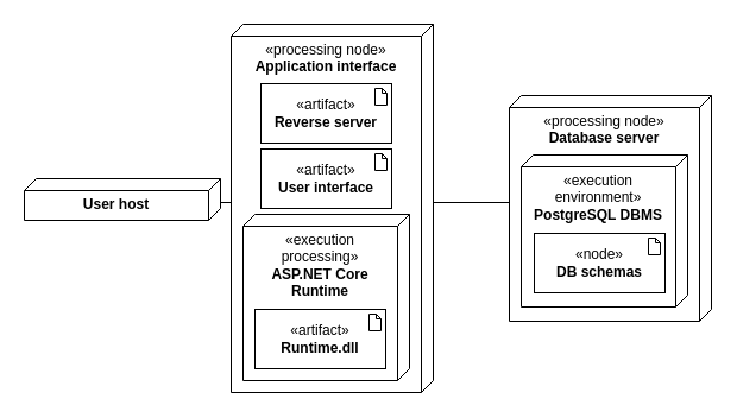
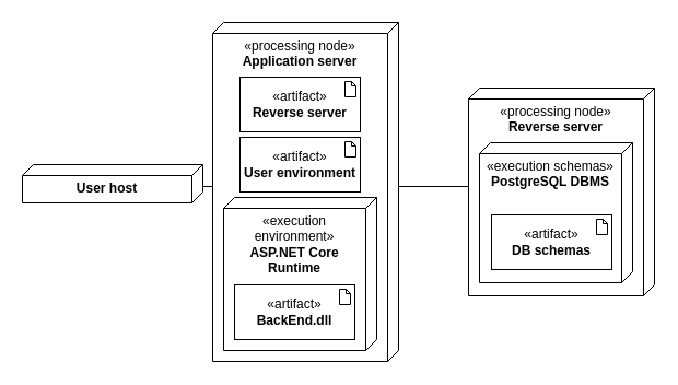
  <mxCell id="0" />
  <mxCell id="1" parent="0" />
  <mxCell id="2" value="&lt;b&gt;User host&lt;/b&gt;" style="verticalAlign=middle;align=center;spacingTop=8;spacingLeft=2;spacingRight=12;shape=cube;size=10;direction=south;fontStyle=0;html=1;whiteSpace=wrap;horizontal=1;" vertex="1" parent="1"><mxGeometry x="20" y="150" width="165" height="35" as="geometry" /></mxCell>
- <mxCell id="3" value="&lt;div&gt;«processing node»&lt;b&gt;&lt;br&gt;&lt;/b&gt;&lt;/div&gt;&lt;b&gt;Application interface&lt;/b&gt;" style="verticalAlign=top;align=center;spacingTop=8;spacingLeft=2;spacingRight=12;shape=cube;size=10;direction=south;fontStyle=0;html=1;whiteSpace=wrap;horizontal=1;" vertex="1" parent="1"><mxGeometry x="194" y="20" width="170" height="310" as="geometry" /></mxCell>
+ <mxCell id="3" value="&lt;div&gt;«processing node»&lt;b&gt;&lt;br&gt;&lt;/b&gt;&lt;/div&gt;&lt;b&gt;Application server&lt;/b&gt;" style="verticalAlign=top;align=center;spacingTop=8;spacingLeft=2;spacingRight=12;shape=cube;size=10;direction=south;fontStyle=0;html=1;whiteSpace=wrap;horizontal=1;" vertex="1" parent="1"><mxGeometry x="194" y="20" width="170" height="310" as="geometry" /></mxCell>
  <mxCell id="4" value="&lt;div&gt;«artifact»&lt;b&gt;&lt;br&gt;&lt;/b&gt;&lt;/div&gt;&lt;b&gt;Reverse server&lt;/b&gt;" style="html=1;whiteSpace=wrap;" vertex="1" parent="1"><mxGeometry x="219" y="70" width="110" height="50" as="geometry" /></mxCell>
  <mxCell id="5" value="" style="shape=note2;boundedLbl=1;whiteSpace=wrap;html=1;size=4;verticalAlign=top;align=center;" vertex="1" parent="1"><mxGeometry x="315" y="74" width="10" height="14" as="geometry" /></mxCell>
- <mxCell id="6" value="&lt;div&gt;«artifact»&lt;b&gt;&lt;br&gt;&lt;/b&gt;&lt;/div&gt;&lt;b&gt;User interface&lt;/b&gt;" style="html=1;whiteSpace=wrap;" vertex="1" parent="1"><mxGeometry x="219" y="125" width="110" height="50" as="geometry" /></mxCell>
+ <mxCell id="6" value="&lt;div&gt;«artifact»&lt;b&gt;&lt;br&gt;&lt;/b&gt;&lt;/div&gt;&lt;b&gt;User environment&lt;/b&gt;" style="html=1;whiteSpace=wrap;" vertex="1" parent="1"><mxGeometry x="219" y="125" width="110" height="50" as="geometry" /></mxCell>
  <mxCell id="7" value="" style="shape=note2;boundedLbl=1;whiteSpace=wrap;html=1;size=4;verticalAlign=top;align=center;" vertex="1" parent="1"><mxGeometry x="315" y="129" width="10" height="14" as="geometry" /></mxCell>
- <mxCell id="8" value="&lt;div&gt;«execution processing»&lt;b&gt;&lt;br&gt;&lt;/b&gt;&lt;/div&gt;&lt;b&gt;ASP.NET Core Runtime&lt;/b&gt;" style="verticalAlign=top;align=center;spacingTop=8;spacingLeft=2;spacingRight=12;shape=cube;size=10;direction=south;fontStyle=0;html=1;whiteSpace=wrap;horizontal=1;" vertex="1" parent="1"><mxGeometry x="204" y="180" width="140" height="140" as="geometry" /></mxCell>
- <mxCell id="9" value="&lt;div&gt;«artifact»&lt;b&gt;&lt;br&gt;&lt;/b&gt;&lt;/div&gt;&lt;b&gt;Runtime.dll&lt;/b&gt;" style="html=1;whiteSpace=wrap;" vertex="1" parent="1"><mxGeometry x="214" y="260" width="110" height="50" as="geometry" /></mxCell>
+ <mxCell id="8" value="&lt;div&gt;«execution environment»&lt;b&gt;&lt;br&gt;&lt;/b&gt;&lt;/div&gt;&lt;b&gt;ASP.NET Core Runtime&lt;/b&gt;" style="verticalAlign=top;align=center;spacingTop=8;spacingLeft=2;spacingRight=12;shape=cube;size=10;direction=south;fontStyle=0;html=1;whiteSpace=wrap;horizontal=1;" vertex="1" parent="1"><mxGeometry x="204" y="180" width="140" height="140" as="geometry" /></mxCell>
+ <mxCell id="9" value="&lt;div&gt;«artifact»&lt;b&gt;&lt;br&gt;&lt;/b&gt;&lt;/div&gt;&lt;b&gt;BackEnd.dll&lt;/b&gt;" style="html=1;whiteSpace=wrap;" vertex="1" parent="1"><mxGeometry x="214" y="260" width="110" height="50" as="geometry" /></mxCell>
  <mxCell id="10" value="" style="shape=note2;boundedLbl=1;whiteSpace=wrap;html=1;size=4;verticalAlign=top;align=center;" vertex="1" parent="1"><mxGeometry x="310" y="264" width="10" height="14" as="geometry" /></mxCell>
- <mxCell id="11" value="&lt;div&gt;«processing node»&lt;b&gt;&lt;br&gt;&lt;/b&gt;&lt;/div&gt;&lt;b&gt;Database server&lt;/b&gt;" style="verticalAlign=top;align=center;spacingTop=8;spacingLeft=2;spacingRight=12;shape=cube;size=10;direction=south;fontStyle=0;html=1;whiteSpace=wrap;horizontal=1;" vertex="1" parent="1"><mxGeometry x="428" y="80" width="170" height="190" as="geometry" /></mxCell>
- <mxCell id="12" value="&lt;div&gt;«execution environment»&lt;b&gt;&lt;br&gt;&lt;/b&gt;&lt;/div&gt;&lt;b&gt;PostgreSQL DBMS&lt;/b&gt;" style="verticalAlign=top;align=center;spacingTop=8;spacingLeft=2;spacingRight=12;shape=cube;size=10;direction=south;fontStyle=0;html=1;whiteSpace=wrap;horizontal=1;" vertex="1" parent="1"><mxGeometry x="438" y="130" width="140" height="128" as="geometry" /></mxCell>
- <mxCell id="13" value="&lt;div&gt;«node»&lt;b&gt;&lt;br&gt;&lt;/b&gt;&lt;/div&gt;&lt;b&gt;DB schemas&lt;/b&gt;" style="html=1;whiteSpace=wrap;" vertex="1" parent="1"><mxGeometry x="449" y="196" width="110" height="50" as="geometry" /></mxCell>
+ <mxCell id="11" value="&lt;div&gt;«processing node»&lt;b&gt;&lt;br&gt;&lt;/b&gt;&lt;/div&gt;&lt;b&gt;Reverse server&lt;/b&gt;" style="verticalAlign=top;align=center;spacingTop=8;spacingLeft=2;spacingRight=12;shape=cube;size=10;direction=south;fontStyle=0;html=1;whiteSpace=wrap;horizontal=1;" vertex="1" parent="1"><mxGeometry x="428" y="80" width="170" height="190" as="geometry" /></mxCell>
+ <mxCell id="12" value="&lt;div&gt;«execution schemas»&lt;b&gt;&lt;br&gt;&lt;/b&gt;&lt;/div&gt;&lt;b&gt;PostgreSQL DBMS&lt;/b&gt;" style="verticalAlign=top;align=center;spacingTop=8;spacingLeft=2;spacingRight=12;shape=cube;size=10;direction=south;fontStyle=0;html=1;whiteSpace=wrap;horizontal=1;" vertex="1" parent="1"><mxGeometry x="438" y="130" width="140" height="128" as="geometry" /></mxCell>
+ <mxCell id="13" value="&lt;div&gt;«artifact»&lt;b&gt;&lt;br&gt;&lt;/b&gt;&lt;/div&gt;&lt;b&gt;DB schemas&lt;/b&gt;" style="html=1;whiteSpace=wrap;" vertex="1" parent="1"><mxGeometry x="449" y="196" width="110" height="50" as="geometry" /></mxCell>
  <mxCell id="14" value="" style="shape=note2;boundedLbl=1;whiteSpace=wrap;html=1;size=4;verticalAlign=top;align=center;" vertex="1" parent="1"><mxGeometry x="545" y="200" width="10" height="14" as="geometry" /></mxCell>
  <mxCell id="15" value="" style="endArrow=none;html=1;rounded=0;exitX=0;exitY=0;exitDx=20;exitDy=0;exitPerimeter=0;" edge="1" parent="1" source="2"><mxGeometry width="50" height="50" relative="1" as="geometry"><mxPoint x="350" y="210" as="sourcePoint" /><mxPoint x="194" y="170" as="targetPoint" /></mxGeometry></mxCell>
  <mxCell id="16" value="" style="endArrow=none;html=1;rounded=0;exitX=0;exitY=0;exitDx=20;exitDy=0;exitPerimeter=0;" edge="1" parent="1"><mxGeometry width="50" height="50" relative="1" as="geometry"><mxPoint x="364" y="170" as="sourcePoint" /><mxPoint x="428" y="170" as="targetPoint" /></mxGeometry></mxCell>
